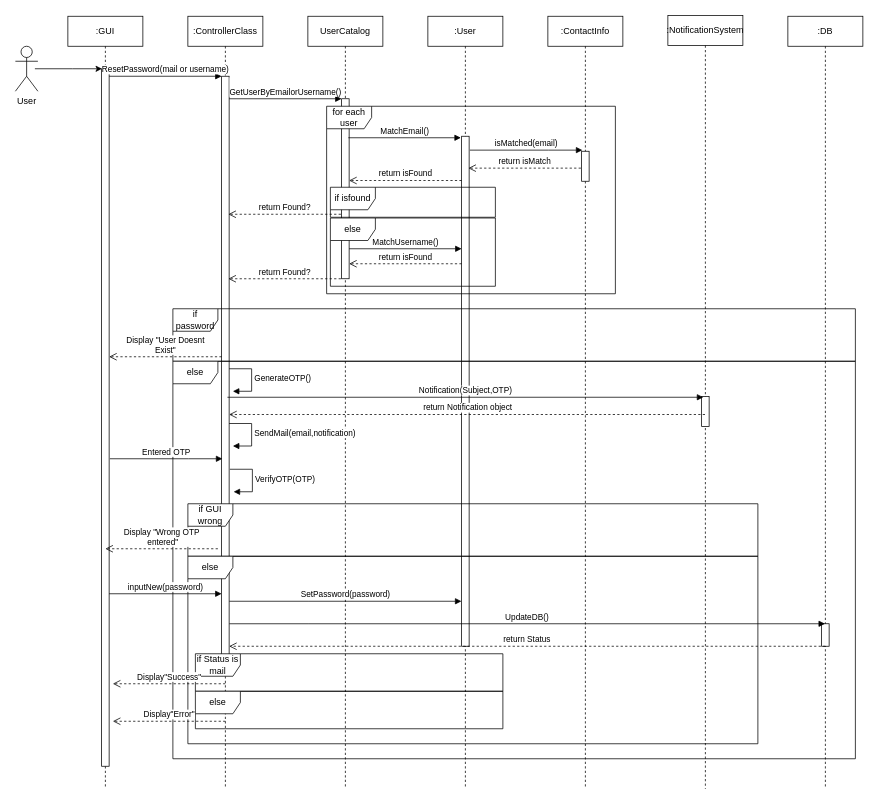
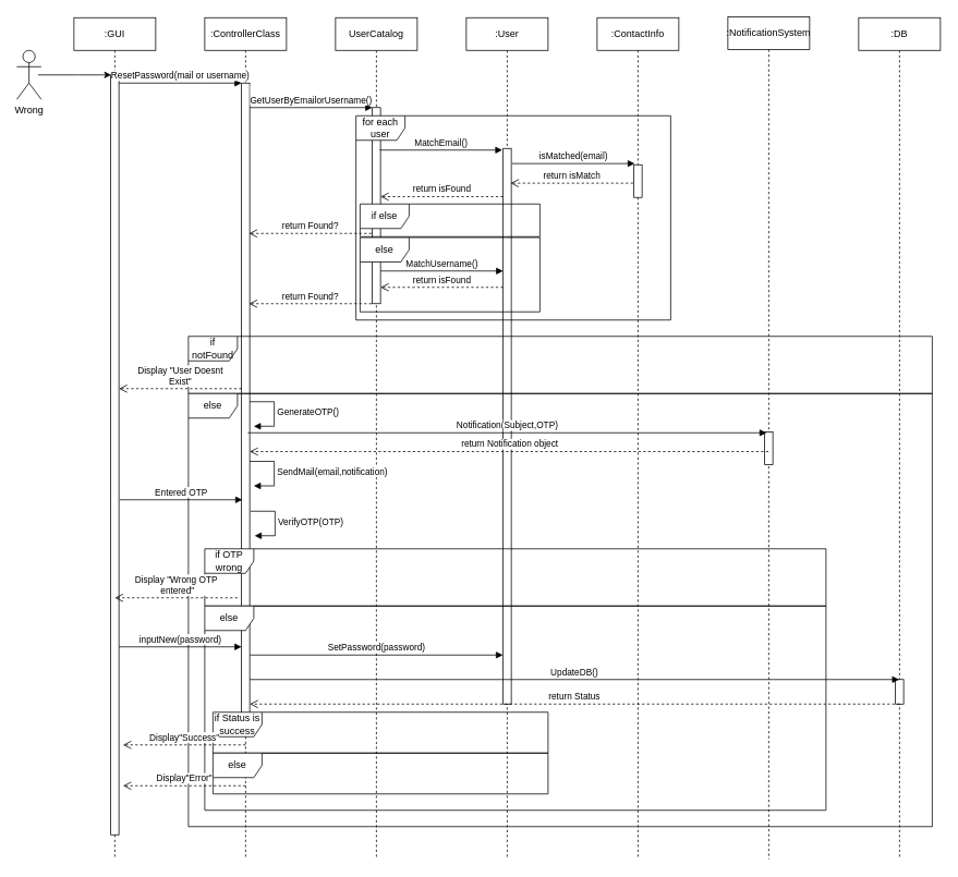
  <mxCell id="0" />
  <mxCell id="1" parent="0" />
  <mxCell id="2" value=":GUI" style="shape=umlLifeline;perimeter=lifelinePerimeter;whiteSpace=wrap;html=1;container=0;dropTarget=0;collapsible=0;recursiveResize=0;outlineConnect=0;portConstraint=eastwest;newEdgeStyle={&quot;edgeStyle&quot;:&quot;elbowEdgeStyle&quot;,&quot;elbow&quot;:&quot;vertical&quot;,&quot;curved&quot;:0,&quot;rounded&quot;:0};" vertex="1" parent="1"><mxGeometry x="90" y="21" width="100" height="1030" as="geometry" /></mxCell>
  <mxCell id="3" value="" style="html=1;points=[];perimeter=orthogonalPerimeter;outlineConnect=0;targetShapes=umlLifeline;portConstraint=eastwest;newEdgeStyle={&quot;edgeStyle&quot;:&quot;elbowEdgeStyle&quot;,&quot;elbow&quot;:&quot;vertical&quot;,&quot;curved&quot;:0,&quot;rounded&quot;:0};" vertex="1" parent="2"><mxGeometry x="45" y="70" width="10" height="930" as="geometry" /></mxCell>
  <mxCell id="4" value=":ControllerClass" style="shape=umlLifeline;perimeter=lifelinePerimeter;whiteSpace=wrap;html=1;container=0;dropTarget=0;collapsible=0;recursiveResize=0;outlineConnect=0;portConstraint=eastwest;newEdgeStyle={&quot;edgeStyle&quot;:&quot;elbowEdgeStyle&quot;,&quot;elbow&quot;:&quot;vertical&quot;,&quot;curved&quot;:0,&quot;rounded&quot;:0};" vertex="1" parent="1"><mxGeometry x="250" y="21" width="100" height="1030" as="geometry" /></mxCell>
  <mxCell id="5" value="" style="html=1;points=[];perimeter=orthogonalPerimeter;outlineConnect=0;targetShapes=umlLifeline;portConstraint=eastwest;newEdgeStyle={&quot;edgeStyle&quot;:&quot;elbowEdgeStyle&quot;,&quot;elbow&quot;:&quot;vertical&quot;,&quot;curved&quot;:0,&quot;rounded&quot;:0};" vertex="1" parent="4"><mxGeometry x="45" y="80" width="10" height="790" as="geometry" /></mxCell>
  <mxCell id="6" value="ResetPassword(mail or username)" style="html=1;verticalAlign=bottom;endArrow=block;edgeStyle=elbowEdgeStyle;elbow=horizontal;curved=0;rounded=0;" edge="1" parent="1" source="3" target="5"><mxGeometry relative="1" as="geometry"><mxPoint x="265" y="111" as="sourcePoint" /><Array as="points"><mxPoint x="250" y="101" /></Array></mxGeometry></mxCell>
  <mxCell id="7" value="UserCatalog" style="shape=umlLifeline;perimeter=lifelinePerimeter;whiteSpace=wrap;html=1;container=0;dropTarget=0;collapsible=0;recursiveResize=0;outlineConnect=0;portConstraint=eastwest;newEdgeStyle={&quot;edgeStyle&quot;:&quot;elbowEdgeStyle&quot;,&quot;elbow&quot;:&quot;vertical&quot;,&quot;curved&quot;:0,&quot;rounded&quot;:0};" vertex="1" parent="1"><mxGeometry x="410" y="21" width="100" height="1030" as="geometry" /></mxCell>
  <mxCell id="8" value="" style="html=1;points=[];perimeter=orthogonalPerimeter;outlineConnect=0;targetShapes=umlLifeline;portConstraint=eastwest;newEdgeStyle={&quot;edgeStyle&quot;:&quot;elbowEdgeStyle&quot;,&quot;elbow&quot;:&quot;vertical&quot;,&quot;curved&quot;:0,&quot;rounded&quot;:0};" vertex="1" parent="7"><mxGeometry x="45" y="110" width="10" height="240" as="geometry" /></mxCell>
  <mxCell id="9" value=":User" style="shape=umlLifeline;perimeter=lifelinePerimeter;whiteSpace=wrap;html=1;container=0;dropTarget=0;collapsible=0;recursiveResize=0;outlineConnect=0;portConstraint=eastwest;newEdgeStyle={&quot;edgeStyle&quot;:&quot;elbowEdgeStyle&quot;,&quot;elbow&quot;:&quot;vertical&quot;,&quot;curved&quot;:0,&quot;rounded&quot;:0};" vertex="1" parent="1"><mxGeometry x="570" y="21" width="100" height="1030" as="geometry" /></mxCell>
  <mxCell id="10" value="" style="html=1;points=[];perimeter=orthogonalPerimeter;outlineConnect=0;targetShapes=umlLifeline;portConstraint=eastwest;newEdgeStyle={&quot;edgeStyle&quot;:&quot;elbowEdgeStyle&quot;,&quot;elbow&quot;:&quot;vertical&quot;,&quot;curved&quot;:0,&quot;rounded&quot;:0};" vertex="1" parent="9"><mxGeometry x="45" y="160" width="10" height="680" as="geometry" /></mxCell>
  <mxCell id="11" value=":ContactInfo" style="shape=umlLifeline;perimeter=lifelinePerimeter;whiteSpace=wrap;html=1;container=0;dropTarget=0;collapsible=0;recursiveResize=0;outlineConnect=0;portConstraint=eastwest;newEdgeStyle={&quot;edgeStyle&quot;:&quot;elbowEdgeStyle&quot;,&quot;elbow&quot;:&quot;vertical&quot;,&quot;curved&quot;:0,&quot;rounded&quot;:0};" vertex="1" parent="1"><mxGeometry x="730" y="21" width="100" height="1030" as="geometry" /></mxCell>
  <mxCell id="12" value="" style="html=1;points=[];perimeter=orthogonalPerimeter;outlineConnect=0;targetShapes=umlLifeline;portConstraint=eastwest;newEdgeStyle={&quot;edgeStyle&quot;:&quot;elbowEdgeStyle&quot;,&quot;elbow&quot;:&quot;vertical&quot;,&quot;curved&quot;:0,&quot;rounded&quot;:0};" vertex="1" parent="11"><mxGeometry x="45" y="180" width="10" height="40" as="geometry" /></mxCell>
  <mxCell id="13" style="edgeStyle=orthogonalEdgeStyle;rounded=0;orthogonalLoop=1;jettySize=auto;html=1;" edge="1" parent="1"><mxGeometry relative="1" as="geometry"><mxPoint x="46" y="91" as="sourcePoint" /><mxPoint x="135.5" y="91" as="targetPoint" /><Array as="points"><mxPoint x="96" y="91" /><mxPoint x="96" y="91" /></Array></mxGeometry></mxCell>
- <mxCell id="14" value="User" style="shape=umlActor;verticalLabelPosition=bottom;verticalAlign=top;html=1;outlineConnect=0;" vertex="1" parent="1"><mxGeometry x="20" y="61" width="30" height="60" as="geometry" /></mxCell>
+ <mxCell id="14" value="Wrong" style="shape=umlActor;verticalLabelPosition=bottom;verticalAlign=top;html=1;outlineConnect=0;" vertex="1" parent="1"><mxGeometry x="20" y="61" width="30" height="60" as="geometry" /></mxCell>
  <mxCell id="15" value="&lt;br&gt;GetUserByEmailorUsername()" style="html=1;verticalAlign=bottom;endArrow=block;edgeStyle=elbowEdgeStyle;elbow=horizontal;curved=0;rounded=0;" edge="1" parent="1"><mxGeometry relative="1" as="geometry"><mxPoint x="305" y="131" as="sourcePoint" /><Array as="points"><mxPoint x="410" y="131" /></Array><mxPoint x="455" y="131" as="targetPoint" /></mxGeometry></mxCell>
  <mxCell id="16" value="for each user" style="shape=umlFrame;whiteSpace=wrap;html=1;pointerEvents=0;" vertex="1" parent="1"><mxGeometry x="435" y="141" width="385" height="250" as="geometry" /></mxCell>
  <mxCell id="17" value="MatchEmail()" style="html=1;verticalAlign=bottom;endArrow=block;edgeStyle=elbowEdgeStyle;elbow=vertical;curved=0;rounded=0;" edge="1" parent="1"><mxGeometry relative="1" as="geometry"><mxPoint x="464" y="183" as="sourcePoint" /><Array as="points"><mxPoint x="569" y="183" /></Array><mxPoint x="614" y="183" as="targetPoint" /></mxGeometry></mxCell>
  <mxCell id="18" value="isMatched(email)" style="html=1;verticalAlign=bottom;endArrow=block;edgeStyle=elbowEdgeStyle;elbow=vertical;curved=0;rounded=0;" edge="1" parent="1"><mxGeometry relative="1" as="geometry"><mxPoint x="626" y="199.5" as="sourcePoint" /><Array as="points"><mxPoint x="731" y="199.5" /></Array><mxPoint x="776" y="199.5" as="targetPoint" /></mxGeometry></mxCell>
  <mxCell id="19" value="return isMatch" style="html=1;verticalAlign=bottom;endArrow=open;dashed=1;endSize=8;edgeStyle=elbowEdgeStyle;elbow=vertical;curved=0;rounded=0;" edge="1" parent="1"><mxGeometry relative="1" as="geometry"><mxPoint x="624" y="223.5" as="targetPoint" /><Array as="points"><mxPoint x="739" y="223.5" /></Array><mxPoint x="774" y="223.5" as="sourcePoint" /></mxGeometry></mxCell>
  <mxCell id="20" value="return isFound" style="html=1;verticalAlign=bottom;endArrow=open;dashed=1;endSize=8;edgeStyle=elbowEdgeStyle;elbow=vertical;curved=0;rounded=0;" edge="1" parent="1"><mxGeometry relative="1" as="geometry"><mxPoint x="465" y="240" as="targetPoint" /><Array as="points"><mxPoint x="580" y="240" /></Array><mxPoint x="615" y="240" as="sourcePoint" /></mxGeometry></mxCell>
- <mxCell id="21" value="if password" style="shape=umlFrame;whiteSpace=wrap;html=1;pointerEvents=0;" vertex="1" parent="1"><mxGeometry x="230" y="411" width="910" height="70" as="geometry" /></mxCell>
+ <mxCell id="21" value="if notFound" style="shape=umlFrame;whiteSpace=wrap;html=1;pointerEvents=0;" vertex="1" parent="1"><mxGeometry x="230" y="411" width="910" height="70" as="geometry" /></mxCell>
  <mxCell id="22" value="Display &quot;User Doesnt&lt;br&gt;Exist&quot;" style="html=1;verticalAlign=bottom;endArrow=open;dashed=1;endSize=8;edgeStyle=elbowEdgeStyle;elbow=vertical;curved=0;rounded=0;" edge="1" parent="1"><mxGeometry relative="1" as="geometry"><mxPoint x="145" y="475" as="targetPoint" /><Array as="points"><mxPoint x="260" y="475" /></Array><mxPoint x="295" y="475" as="sourcePoint" /></mxGeometry></mxCell>
  <mxCell id="23" value="else" style="shape=umlFrame;whiteSpace=wrap;html=1;pointerEvents=0;" vertex="1" parent="1"><mxGeometry x="230" y="481" width="910" height="530" as="geometry" /></mxCell>
- <mxCell id="24" value="if isfound" style="shape=umlFrame;whiteSpace=wrap;html=1;pointerEvents=0;" vertex="1" parent="1"><mxGeometry x="440" y="249" width="220" height="40" as="geometry" /></mxCell>
+ <mxCell id="24" value="if else" style="shape=umlFrame;whiteSpace=wrap;html=1;pointerEvents=0;" vertex="1" parent="1"><mxGeometry x="440" y="249" width="220" height="40" as="geometry" /></mxCell>
  <mxCell id="25" value="return Found?" style="html=1;verticalAlign=bottom;endArrow=open;dashed=1;endSize=8;edgeStyle=elbowEdgeStyle;elbow=horizontal;curved=0;rounded=0;" edge="1" parent="1"><mxGeometry relative="1" as="geometry"><mxPoint x="304" y="285" as="targetPoint" /><Array as="points"><mxPoint x="419" y="285" /></Array><mxPoint x="454" y="285" as="sourcePoint" /></mxGeometry></mxCell>
  <mxCell id="26" value="else" style="shape=umlFrame;whiteSpace=wrap;html=1;pointerEvents=0;" vertex="1" parent="1"><mxGeometry x="440" y="290" width="220" height="91" as="geometry" /></mxCell>
  <mxCell id="27" value="MatchUsername()" style="html=1;verticalAlign=bottom;endArrow=block;edgeStyle=elbowEdgeStyle;elbow=vertical;curved=0;rounded=0;" edge="1" parent="1"><mxGeometry relative="1" as="geometry"><mxPoint x="465" y="331" as="sourcePoint" /><Array as="points"><mxPoint x="570" y="331" /></Array><mxPoint x="615" y="331" as="targetPoint" /></mxGeometry></mxCell>
  <mxCell id="28" value="return isFound" style="html=1;verticalAlign=bottom;endArrow=open;dashed=1;endSize=8;edgeStyle=elbowEdgeStyle;elbow=vertical;curved=0;rounded=0;" edge="1" parent="1"><mxGeometry relative="1" as="geometry"><mxPoint x="465" y="351" as="targetPoint" /><Array as="points"><mxPoint x="580" y="351" /></Array><mxPoint x="615" y="351" as="sourcePoint" /></mxGeometry></mxCell>
  <mxCell id="29" value="return Found?" style="html=1;verticalAlign=bottom;endArrow=open;dashed=1;endSize=8;edgeStyle=elbowEdgeStyle;elbow=horizontal;curved=0;rounded=0;" edge="1" parent="1"><mxGeometry relative="1" as="geometry"><mxPoint x="304" y="371" as="targetPoint" /><Array as="points"><mxPoint x="419" y="371" /></Array><mxPoint x="454" y="371" as="sourcePoint" /></mxGeometry></mxCell>
  <mxCell id="30" value=":NotificationSystem" style="shape=umlLifeline;perimeter=lifelinePerimeter;whiteSpace=wrap;html=1;container=0;dropTarget=0;collapsible=0;recursiveResize=0;outlineConnect=0;portConstraint=eastwest;newEdgeStyle={&quot;edgeStyle&quot;:&quot;elbowEdgeStyle&quot;,&quot;elbow&quot;:&quot;vertical&quot;,&quot;curved&quot;:0,&quot;rounded&quot;:0};" vertex="1" parent="1"><mxGeometry x="890" y="20" width="100" height="1031" as="geometry" /></mxCell>
  <mxCell id="31" value="" style="html=1;points=[];perimeter=orthogonalPerimeter;outlineConnect=0;targetShapes=umlLifeline;portConstraint=eastwest;newEdgeStyle={&quot;edgeStyle&quot;:&quot;elbowEdgeStyle&quot;,&quot;elbow&quot;:&quot;vertical&quot;,&quot;curved&quot;:0,&quot;rounded&quot;:0};" vertex="1" parent="30"><mxGeometry x="45" y="508" width="10" height="40" as="geometry" /></mxCell>
  <mxCell id="32" value=":DB" style="shape=umlLifeline;perimeter=lifelinePerimeter;whiteSpace=wrap;html=1;container=0;dropTarget=0;collapsible=0;recursiveResize=0;outlineConnect=0;portConstraint=eastwest;newEdgeStyle={&quot;edgeStyle&quot;:&quot;elbowEdgeStyle&quot;,&quot;elbow&quot;:&quot;vertical&quot;,&quot;curved&quot;:0,&quot;rounded&quot;:0};" vertex="1" parent="1"><mxGeometry x="1050" y="21" width="100" height="1030" as="geometry" /></mxCell>
  <mxCell id="33" value="" style="html=1;points=[];perimeter=orthogonalPerimeter;outlineConnect=0;targetShapes=umlLifeline;portConstraint=eastwest;newEdgeStyle={&quot;edgeStyle&quot;:&quot;elbowEdgeStyle&quot;,&quot;elbow&quot;:&quot;vertical&quot;,&quot;curved&quot;:0,&quot;rounded&quot;:0};" vertex="1" parent="32"><mxGeometry x="45" y="810" width="10" height="30" as="geometry" /></mxCell>
  <mxCell id="34" value="Notification(Subject,OTP)" style="html=1;verticalAlign=bottom;endArrow=block;curved=0;rounded=0;" edge="1" parent="1"><mxGeometry width="80" relative="1" as="geometry"><mxPoint x="302.75" y="529" as="sourcePoint" /><mxPoint x="937.25" y="529" as="targetPoint" /></mxGeometry></mxCell>
  <mxCell id="35" value="return Notification object" style="html=1;verticalAlign=bottom;endArrow=open;dashed=1;endSize=8;edgeStyle=elbowEdgeStyle;elbow=horizontal;curved=0;rounded=0;" edge="1" parent="1"><mxGeometry relative="1" as="geometry"><mxPoint x="305" y="552" as="targetPoint" /><Array as="points"><mxPoint x="440" y="552" /><mxPoint x="525" y="592" /></Array><mxPoint x="939.5" y="552" as="sourcePoint" /></mxGeometry></mxCell>
  <mxCell id="36" value="SendMail(email,notification)" style="html=1;align=left;spacingLeft=2;endArrow=block;rounded=0;edgeStyle=orthogonalEdgeStyle;curved=0;rounded=0;" edge="1" parent="1"><mxGeometry relative="1" as="geometry"><mxPoint x="305" y="564" as="sourcePoint" /><Array as="points"><mxPoint x="335" y="594" /></Array><mxPoint x="310" y="594.048" as="targetPoint" /></mxGeometry></mxCell>
  <mxCell id="37" value="Entered OTP" style="html=1;verticalAlign=bottom;endArrow=block;edgeStyle=elbowEdgeStyle;elbow=vertical;curved=0;rounded=0;" edge="1" parent="1"><mxGeometry relative="1" as="geometry"><mxPoint x="146" y="611" as="sourcePoint" /><Array as="points"><mxPoint x="251" y="611" /></Array><mxPoint x="296" y="611" as="targetPoint" /></mxGeometry></mxCell>
  <mxCell id="38" value="GenerateOTP()" style="html=1;align=left;spacingLeft=2;endArrow=block;rounded=0;edgeStyle=orthogonalEdgeStyle;curved=0;rounded=0;" edge="1" parent="1"><mxGeometry relative="1" as="geometry"><mxPoint x="305" y="491" as="sourcePoint" /><Array as="points"><mxPoint x="335" y="491" /><mxPoint x="335" y="521" /></Array><mxPoint x="310" y="521.048" as="targetPoint" /></mxGeometry></mxCell>
  <mxCell id="39" value="VerifyOTP(OTP)" style="html=1;align=left;spacingLeft=2;endArrow=block;rounded=0;edgeStyle=orthogonalEdgeStyle;curved=0;rounded=0;" edge="1" parent="1"><mxGeometry relative="1" as="geometry"><mxPoint x="306" y="625" as="sourcePoint" /><Array as="points"><mxPoint x="336" y="655" /></Array><mxPoint x="311" y="655.048" as="targetPoint" /></mxGeometry></mxCell>
- <mxCell id="40" value="if GUI wrong" style="shape=umlFrame;whiteSpace=wrap;html=1;pointerEvents=0;" vertex="1" parent="1"><mxGeometry x="250" y="671" width="760" height="70" as="geometry" /></mxCell>
+ <mxCell id="40" value="if OTP wrong" style="shape=umlFrame;whiteSpace=wrap;html=1;pointerEvents=0;" vertex="1" parent="1"><mxGeometry x="250" y="671" width="760" height="70" as="geometry" /></mxCell>
  <mxCell id="41" value="Display &quot;Wrong OTP&lt;div&gt;&amp;nbsp;entered&quot;&lt;/div&gt;" style="html=1;verticalAlign=bottom;endArrow=open;dashed=1;endSize=8;edgeStyle=elbowEdgeStyle;elbow=vertical;curved=0;rounded=0;" edge="1" parent="1"><mxGeometry relative="1" as="geometry"><mxPoint x="140" y="731" as="targetPoint" /><Array as="points"><mxPoint x="255" y="731" /></Array><mxPoint x="290" y="731" as="sourcePoint" /></mxGeometry></mxCell>
  <mxCell id="42" value="else" style="shape=umlFrame;whiteSpace=wrap;html=1;pointerEvents=0;" vertex="1" parent="1"><mxGeometry x="250" y="741" width="760" height="250" as="geometry" /></mxCell>
  <mxCell id="43" value="SetPassword(password)" style="html=1;verticalAlign=bottom;endArrow=block;edgeStyle=elbowEdgeStyle;elbow=horizontal;curved=0;rounded=0;" edge="1" parent="1"><mxGeometry relative="1" as="geometry"><mxPoint x="305.25" y="801" as="sourcePoint" /><Array as="points"><mxPoint x="410.25" y="801" /></Array><mxPoint x="614.75" y="801" as="targetPoint" /></mxGeometry></mxCell>
  <mxCell id="44" value="inputNew(password)" style="html=1;verticalAlign=bottom;endArrow=block;edgeStyle=elbowEdgeStyle;elbow=horizontal;curved=0;rounded=0;" edge="1" parent="1"><mxGeometry relative="1" as="geometry"><mxPoint x="145" y="791" as="sourcePoint" /><Array as="points"><mxPoint x="250" y="791" /></Array><mxPoint x="295" y="791" as="targetPoint" /></mxGeometry></mxCell>
  <mxCell id="45" value="UpdateDB()" style="html=1;verticalAlign=bottom;endArrow=block;edgeStyle=elbowEdgeStyle;elbow=horizontal;curved=0;rounded=0;" edge="1" parent="1" target="32"><mxGeometry relative="1" as="geometry"><mxPoint x="305.25" y="831" as="sourcePoint" /><Array as="points"><mxPoint x="410.25" y="831" /></Array><mxPoint x="614.75" y="831" as="targetPoint" /></mxGeometry></mxCell>
  <mxCell id="46" value="return Status" style="html=1;verticalAlign=bottom;endArrow=open;dashed=1;endSize=8;edgeStyle=elbowEdgeStyle;elbow=vertical;curved=0;rounded=0;" edge="1" parent="1" target="5"><mxGeometry relative="1" as="geometry"><mxPoint x="950" y="861" as="targetPoint" /><Array as="points"><mxPoint x="1065" y="861" /></Array><mxPoint x="1100" y="861" as="sourcePoint" /></mxGeometry></mxCell>
- <mxCell id="47" value="if Status is mail" style="shape=umlFrame;whiteSpace=wrap;html=1;pointerEvents=0;" vertex="1" parent="1"><mxGeometry x="260" y="871" width="410" height="50" as="geometry" /></mxCell>
+ <mxCell id="47" value="if Status is success" style="shape=umlFrame;whiteSpace=wrap;html=1;pointerEvents=0;" vertex="1" parent="1"><mxGeometry x="260" y="871" width="410" height="50" as="geometry" /></mxCell>
  <mxCell id="48" value="else" style="shape=umlFrame;whiteSpace=wrap;html=1;pointerEvents=0;" vertex="1" parent="1"><mxGeometry x="260" y="921" width="410" height="50" as="geometry" /></mxCell>
  <mxCell id="49" value="Display&quot;Success&quot;" style="html=1;verticalAlign=bottom;endArrow=open;dashed=1;endSize=8;edgeStyle=elbowEdgeStyle;elbow=vertical;curved=0;rounded=0;" edge="1" parent="1"><mxGeometry relative="1" as="geometry"><mxPoint x="150" y="911" as="targetPoint" /><Array as="points"><mxPoint x="265" y="911" /></Array><mxPoint x="300" y="911" as="sourcePoint" /></mxGeometry></mxCell>
  <mxCell id="50" value="Display&quot;Error&quot;" style="html=1;verticalAlign=bottom;endArrow=open;dashed=1;endSize=8;edgeStyle=elbowEdgeStyle;elbow=vertical;curved=0;rounded=0;" edge="1" parent="1"><mxGeometry relative="1" as="geometry"><mxPoint x="150" y="961" as="targetPoint" /><Array as="points"><mxPoint x="265" y="961" /></Array><mxPoint x="300" y="961" as="sourcePoint" /></mxGeometry></mxCell>
